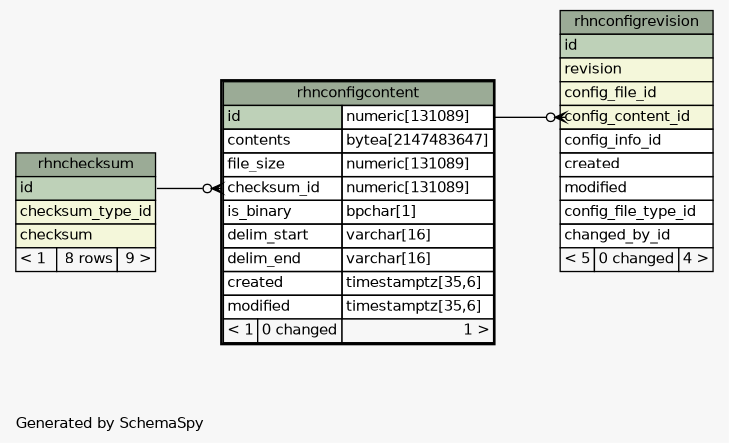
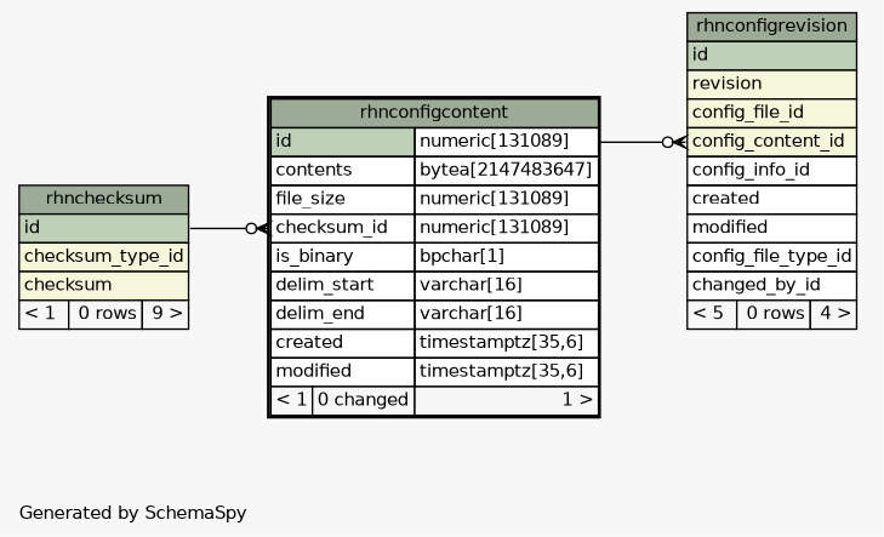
  digraph {
    bgcolor="#f7f7f7"
    fontname=Helvetica
    fontsize=11
    label="\nGenerated by SchemaSpy"
    labeljust=l
    nodesep=0.18
    rankdir=RL
    ranksep=0.46
    node [fontname=Helvetica fontsize=11 shape=plaintext]
    edge [arrowhead=none arrowsize=0.8 arrowtail=crowodot dir=back]
    n1 [label=<     <TABLE BORDER="2" CELLBORDER="1" CELLSPACING="0" BGCOLOR="#ffffff">       <TR><TD COLSPAN="3" BGCOLOR="#9bab96" ALIGN="CENTER">rhnconfigcontent</TD></TR>       <TR><TD PORT="id" COLSPAN="2" BGCOLOR="#bed1b8" ALIGN="LEFT">id</TD><TD PORT="id.type" ALIGN="LEFT">numeric[131089]</TD></TR>       <TR><TD PORT="contents" COLSPAN="2" ALIGN="LEFT">contents</TD><TD PORT="contents.type" ALIGN="LEFT">bytea[2147483647]</TD></TR>       <TR><TD PORT="file_size" COLSPAN="2" ALIGN="LEFT">file_size</TD><TD PORT="file_size.type" ALIGN="LEFT">numeric[131089]</TD></TR>       <TR><TD PORT="checksum_id" COLSPAN="2" ALIGN="LEFT">checksum_id</TD><TD PORT="checksum_id.type" ALIGN="LEFT">numeric[131089]</TD></TR>       <TR><TD PORT="is_binary" COLSPAN="2" ALIGN="LEFT">is_binary</TD><TD PORT="is_binary.type" ALIGN="LEFT">bpchar[1]</TD></TR>       <TR><TD PORT="delim_start" COLSPAN="2" ALIGN="LEFT">delim_start</TD><TD PORT="delim_start.type" ALIGN="LEFT">varchar[16]</TD></TR>       <TR><TD PORT="delim_end" COLSPAN="2" ALIGN="LEFT">delim_end</TD><TD PORT="delim_end.type" ALIGN="LEFT">varchar[16]</TD></TR>       <TR><TD PORT="created" COLSPAN="2" ALIGN="LEFT">created</TD><TD PORT="created.type" ALIGN="LEFT">timestamptz[35,6]</TD></TR>       <TR><TD PORT="modified" COLSPAN="2" ALIGN="LEFT">modified</TD><TD PORT="modified.type" ALIGN="LEFT">timestamptz[35,6]</TD></TR>       <TR><TD ALIGN="LEFT" BGCOLOR="#f7f7f7">&lt; 1</TD><TD ALIGN="RIGHT" BGCOLOR="#f7f7f7">0 changed</TD><TD ALIGN="RIGHT" BGCOLOR="#f7f7f7">1 &gt;</TD></TR>     </TABLE>>]
-   n2 [label=<     <TABLE BORDER="0" CELLBORDER="1" CELLSPACING="0" BGCOLOR="#ffffff">       <TR><TD COLSPAN="3" BGCOLOR="#9bab96" ALIGN="CENTER">rhnchecksum</TD></TR>       <TR><TD PORT="id" COLSPAN="3" BGCOLOR="#bed1b8" ALIGN="LEFT">id</TD></TR>       <TR><TD PORT="checksum_type_id" COLSPAN="3" BGCOLOR="#f4f7da" ALIGN="LEFT">checksum_type_id</TD></TR>       <TR><TD PORT="checksum" COLSPAN="3" BGCOLOR="#f4f7da" ALIGN="LEFT">checksum</TD></TR>       <TR><TD ALIGN="LEFT" BGCOLOR="#f7f7f7">&lt; 1</TD><TD ALIGN="RIGHT" BGCOLOR="#f7f7f7">8 rows</TD><TD ALIGN="RIGHT" BGCOLOR="#f7f7f7">9 &gt;</TD></TR>     </TABLE>>]
-   n3 [label=<     <TABLE BORDER="0" CELLBORDER="1" CELLSPACING="0" BGCOLOR="#ffffff">       <TR><TD COLSPAN="3" BGCOLOR="#9bab96" ALIGN="CENTER">rhnconfigrevision</TD></TR>       <TR><TD PORT="id" COLSPAN="3" BGCOLOR="#bed1b8" ALIGN="LEFT">id</TD></TR>       <TR><TD PORT="revision" COLSPAN="3" BGCOLOR="#f4f7da" ALIGN="LEFT">revision</TD></TR>       <TR><TD PORT="config_file_id" COLSPAN="3" BGCOLOR="#f4f7da" ALIGN="LEFT">config_file_id</TD></TR>       <TR><TD PORT="config_content_id" COLSPAN="3" BGCOLOR="#f4f7da" ALIGN="LEFT">config_content_id</TD></TR>       <TR><TD PORT="config_info_id" COLSPAN="3" ALIGN="LEFT">config_info_id</TD></TR>       <TR><TD PORT="created" COLSPAN="3" ALIGN="LEFT">created</TD></TR>       <TR><TD PORT="modified" COLSPAN="3" ALIGN="LEFT">modified</TD></TR>       <TR><TD PORT="config_file_type_id" COLSPAN="3" ALIGN="LEFT">config_file_type_id</TD></TR>       <TR><TD PORT="changed_by_id" COLSPAN="3" ALIGN="LEFT">changed_by_id</TD></TR>       <TR><TD ALIGN="LEFT" BGCOLOR="#f7f7f7">&lt; 5</TD><TD ALIGN="RIGHT" BGCOLOR="#f7f7f7">0 changed</TD><TD ALIGN="RIGHT" BGCOLOR="#f7f7f7">4 &gt;</TD></TR>     </TABLE>>]
+   n2 [label=<     <TABLE BORDER="0" CELLBORDER="1" CELLSPACING="0" BGCOLOR="#ffffff">       <TR><TD COLSPAN="3" BGCOLOR="#9bab96" ALIGN="CENTER">rhnchecksum</TD></TR>       <TR><TD PORT="id" COLSPAN="3" BGCOLOR="#bed1b8" ALIGN="LEFT">id</TD></TR>       <TR><TD PORT="checksum_type_id" COLSPAN="3" BGCOLOR="#f4f7da" ALIGN="LEFT">checksum_type_id</TD></TR>       <TR><TD PORT="checksum" COLSPAN="3" BGCOLOR="#f4f7da" ALIGN="LEFT">checksum</TD></TR>       <TR><TD ALIGN="LEFT" BGCOLOR="#f7f7f7">&lt; 1</TD><TD ALIGN="RIGHT" BGCOLOR="#f7f7f7">0 rows</TD><TD ALIGN="RIGHT" BGCOLOR="#f7f7f7">9 &gt;</TD></TR>     </TABLE>>]
+   n3 [label=<     <TABLE BORDER="0" CELLBORDER="1" CELLSPACING="0" BGCOLOR="#ffffff">       <TR><TD COLSPAN="3" BGCOLOR="#9bab96" ALIGN="CENTER">rhnconfigrevision</TD></TR>       <TR><TD PORT="id" COLSPAN="3" BGCOLOR="#bed1b8" ALIGN="LEFT">id</TD></TR>       <TR><TD PORT="revision" COLSPAN="3" BGCOLOR="#f4f7da" ALIGN="LEFT">revision</TD></TR>       <TR><TD PORT="config_file_id" COLSPAN="3" BGCOLOR="#f4f7da" ALIGN="LEFT">config_file_id</TD></TR>       <TR><TD PORT="config_content_id" COLSPAN="3" BGCOLOR="#f4f7da" ALIGN="LEFT">config_content_id</TD></TR>       <TR><TD PORT="config_info_id" COLSPAN="3" ALIGN="LEFT">config_info_id</TD></TR>       <TR><TD PORT="created" COLSPAN="3" ALIGN="LEFT">created</TD></TR>       <TR><TD PORT="modified" COLSPAN="3" ALIGN="LEFT">modified</TD></TR>       <TR><TD PORT="config_file_type_id" COLSPAN="3" ALIGN="LEFT">config_file_type_id</TD></TR>       <TR><TD PORT="changed_by_id" COLSPAN="3" ALIGN="LEFT">changed_by_id</TD></TR>       <TR><TD ALIGN="LEFT" BGCOLOR="#f7f7f7">&lt; 5</TD><TD ALIGN="RIGHT" BGCOLOR="#f7f7f7">0 rows</TD><TD ALIGN="RIGHT" BGCOLOR="#f7f7f7">4 &gt;</TD></TR>     </TABLE>>]
    n1 -> n2 [headport="id:e" tailport="checksum_id:w"]
    n3 -> n1 [headport="id.type:e" tailport="config_content_id:w"]
  }
